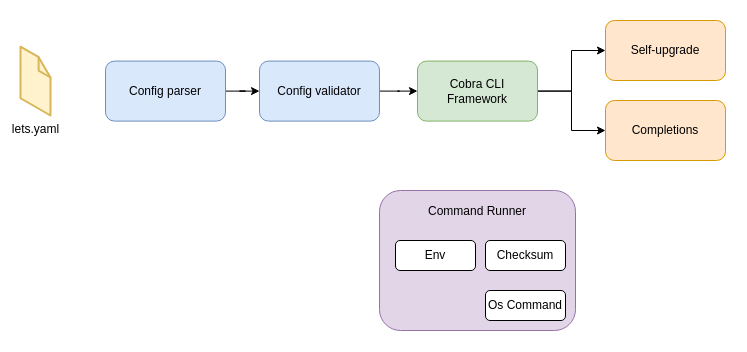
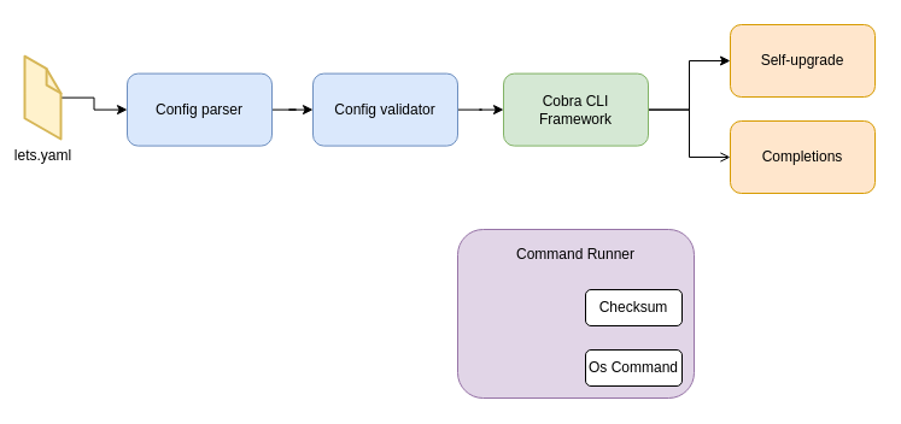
  <mxCell id="0" />
  <mxCell id="1" parent="0" />
  <mxCell id="2" style="edgeStyle=orthogonalEdgeStyle;rounded=0;orthogonalLoop=1;jettySize=auto;html=1;" edge="1" parent="1" source="3" target="7"><mxGeometry relative="1" as="geometry"><mxPoint x="255" y="90.6" as="targetPoint" /></mxGeometry></mxCell>
  <mxCell id="3" value="Config parser" style="rounded=1;whiteSpace=wrap;html=1;fillColor=#dae8fc;strokeColor=#6c8ebf;" vertex="1" parent="1"><mxGeometry x="105" y="60.6" width="120" height="60" as="geometry" /></mxCell>
+ <mxCell id="4" style="edgeStyle=orthogonalEdgeStyle;rounded=0;orthogonalLoop=1;jettySize=auto;html=1;entryX=0;entryY=0.5;entryDx=0;entryDy=0;" edge="1" parent="1" source="5" target="3"><mxGeometry relative="1" as="geometry" /></mxCell>
  <mxCell id="5" value="lets.yaml" style="verticalLabelPosition=bottom;html=1;verticalAlign=top;strokeWidth=1;align=center;outlineConnect=0;dashed=0;outlineConnect=0;shape=mxgraph.aws3d.file;aspect=fixed;strokeColor=#d6b656;fillColor=#fff2cc;" vertex="1" parent="1"><mxGeometry x="20" y="46.22" width="30" height="68.77" as="geometry" /></mxCell>
  <mxCell id="6" style="edgeStyle=orthogonalEdgeStyle;rounded=0;orthogonalLoop=1;jettySize=auto;html=1;entryX=0;entryY=0.5;entryDx=0;entryDy=0;" edge="1" parent="1" source="7" target="10"><mxGeometry relative="1" as="geometry" /></mxCell>
  <mxCell id="7" value="Config validator" style="rounded=1;whiteSpace=wrap;html=1;fillColor=#dae8fc;strokeColor=#6c8ebf;" vertex="1" parent="1"><mxGeometry x="259" y="60.6" width="120" height="60" as="geometry" /></mxCell>
  <mxCell id="8" style="edgeStyle=orthogonalEdgeStyle;rounded=0;orthogonalLoop=1;jettySize=auto;html=1;fontSize=12;" edge="1" parent="1" source="10" target="15"><mxGeometry relative="1" as="geometry" /></mxCell>
- <mxCell id="9" style="edgeStyle=orthogonalEdgeStyle;rounded=0;orthogonalLoop=1;jettySize=auto;html=1;entryX=0;entryY=0.5;entryDx=0;entryDy=0;fontSize=12;" edge="1" parent="1" source="10" target="16"><mxGeometry relative="1" as="geometry" /></mxCell>
+ <mxCell id="9" style="edgeStyle=orthogonalEdgeStyle;rounded=0;orthogonalLoop=1;jettySize=auto;html=1;entryX=0;entryY=0.5;entryDx=0;entryDy=0;fontSize=12;endArrow=open;" edge="1" parent="1" source="10" target="16"><mxGeometry relative="1" as="geometry" /></mxCell>
  <mxCell id="10" value="Cobra CLI Framework" style="rounded=1;whiteSpace=wrap;html=1;fillColor=#d5e8d4;strokeColor=#82b366;" vertex="1" parent="1"><mxGeometry x="417" y="60.6" width="120" height="60" as="geometry" /></mxCell>
  <mxCell id="11" value="Command Runner" style="rounded=1;whiteSpace=wrap;html=1;fillColor=#e1d5e7;strokeColor=#9673a6;verticalAlign=top;fontSize=12;spacingTop=7;" vertex="1" parent="1"><mxGeometry x="379" y="190" width="196" height="140" as="geometry" /></mxCell>
- <mxCell id="12" value="Env" style="rounded=1;whiteSpace=wrap;html=1;" vertex="1" parent="1"><mxGeometry x="395" y="240" width="80" height="30" as="geometry" /></mxCell>
  <mxCell id="13" value="Checksum" style="rounded=1;whiteSpace=wrap;html=1;" vertex="1" parent="1"><mxGeometry x="485" y="240" width="80" height="30" as="geometry" /></mxCell>
  <mxCell id="14" value="Os Command" style="rounded=1;whiteSpace=wrap;html=1;" vertex="1" parent="1"><mxGeometry x="485" y="290" width="80" height="30" as="geometry" /></mxCell>
  <mxCell id="15" value="Self-upgrade" style="rounded=1;whiteSpace=wrap;html=1;fontSize=12;verticalAlign=middle;fillColor=#ffe6cc;strokeColor=#d79b00;" vertex="1" parent="1"><mxGeometry x="605" y="20" width="120" height="60" as="geometry" /></mxCell>
  <mxCell id="16" value="Completions" style="rounded=1;whiteSpace=wrap;html=1;fontSize=12;verticalAlign=middle;fillColor=#ffe6cc;strokeColor=#d79b00;" vertex="1" parent="1"><mxGeometry x="605" y="100" width="120" height="60" as="geometry" /></mxCell>
